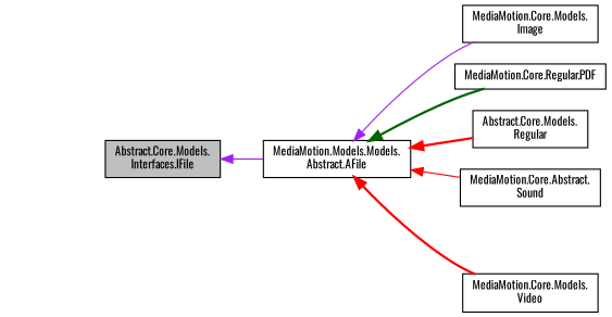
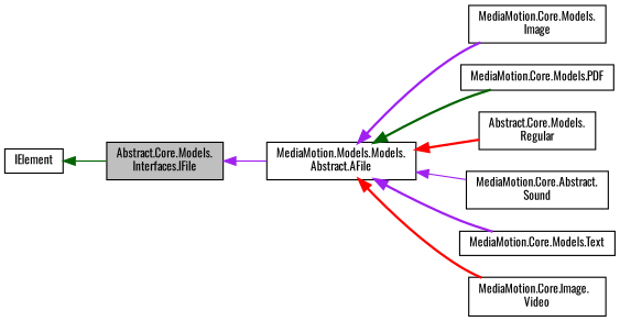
  digraph {
    fontname=Oswald
    rankdir=LR
    node [color=black fillcolor=white fontname=Oswald fontsize=10 shape=record style=filled]
    edge [color=purple dir=back fontname=Oswald fontsize=10 labelfontname=Helvetica labelfontsize=10 style=solid]
    n1 [fillcolor=grey75 fontcolor=black height=0.2 label="Abstract.Core.Models.\lInterfaces.IFile" width=0.4]
    n2 [height=0.2 label="MediaMotion.Models.Models.\lAbstract.AFile" width=0.4]
    n3 [height=0.2 label="MediaMotion.Core.Models.\lImage" width=0.4]
-   n4 [height=0.2 label="MediaMotion.Core.Regular.PDF" width=0.4]
+   n4 [height=0.2 label="MediaMotion.Core.Models.PDF" width=0.4]
    n5 [height=0.2 label="Abstract.Core.Models.\lRegular" width=0.4]
    n6 [height=0.2 label="MediaMotion.Core.Abstract.\lSound" width=0.4]
-   n8 [height=0.2 label="MediaMotion.Core.Models.\lVideo" width=0.4]
+   n7 [height=0.2 label="MediaMotion.Core.Models.Text" width=0.4]
+   n8 [height=0.2 label="MediaMotion.Core.Image.\lVideo" width=0.4]
+   n9 [height=0.2 label=IElement width=0.4]
    n1 -> n2
-   n2 -> n3
+   n2 -> n3 [style=bold]
    n2 -> n4 [color=darkgreen style=bold]
    n2 -> n5 [color=red style=bold]
-   n2 -> n6 [color=red]
+   n2 -> n6
+   n2 -> n7 [style=bold]
    n2 -> n8 [color=red style=bold]
+   n9 -> n1 [color=darkgreen]
  }
